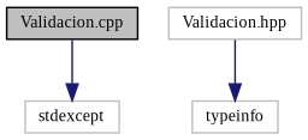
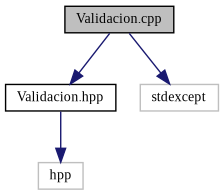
  digraph {
    fontname="Liberation Serif"
    node [color=black fillcolor=white fontname="Liberation Serif" fontsize=10 shape=record style=filled]
    edge [color=midnightblue fontname="Liberation Serif" fontsize=10 labelfontname=Helvetica labelfontsize=10 style=solid]
    n1 [fillcolor=grey75 fontcolor=black height=0.2 label="Validacion.cpp" width=0.4]
-   n2 [color=grey75 height=0.2 label="Validacion.hpp" width=0.4]
+   n2 [height=0.2 label="Validacion.hpp" width=0.4]
    n3 [color=grey75 height=0.2 label=stdexcept width=0.4]
-   n4 [color=grey75 height=0.2 label=typeinfo width=0.4]
+   n4 [color=grey75 height=0.2 label=hpp width=0.4]
+   n1 -> n2
    n1 -> n3
    n2 -> n4
  }
